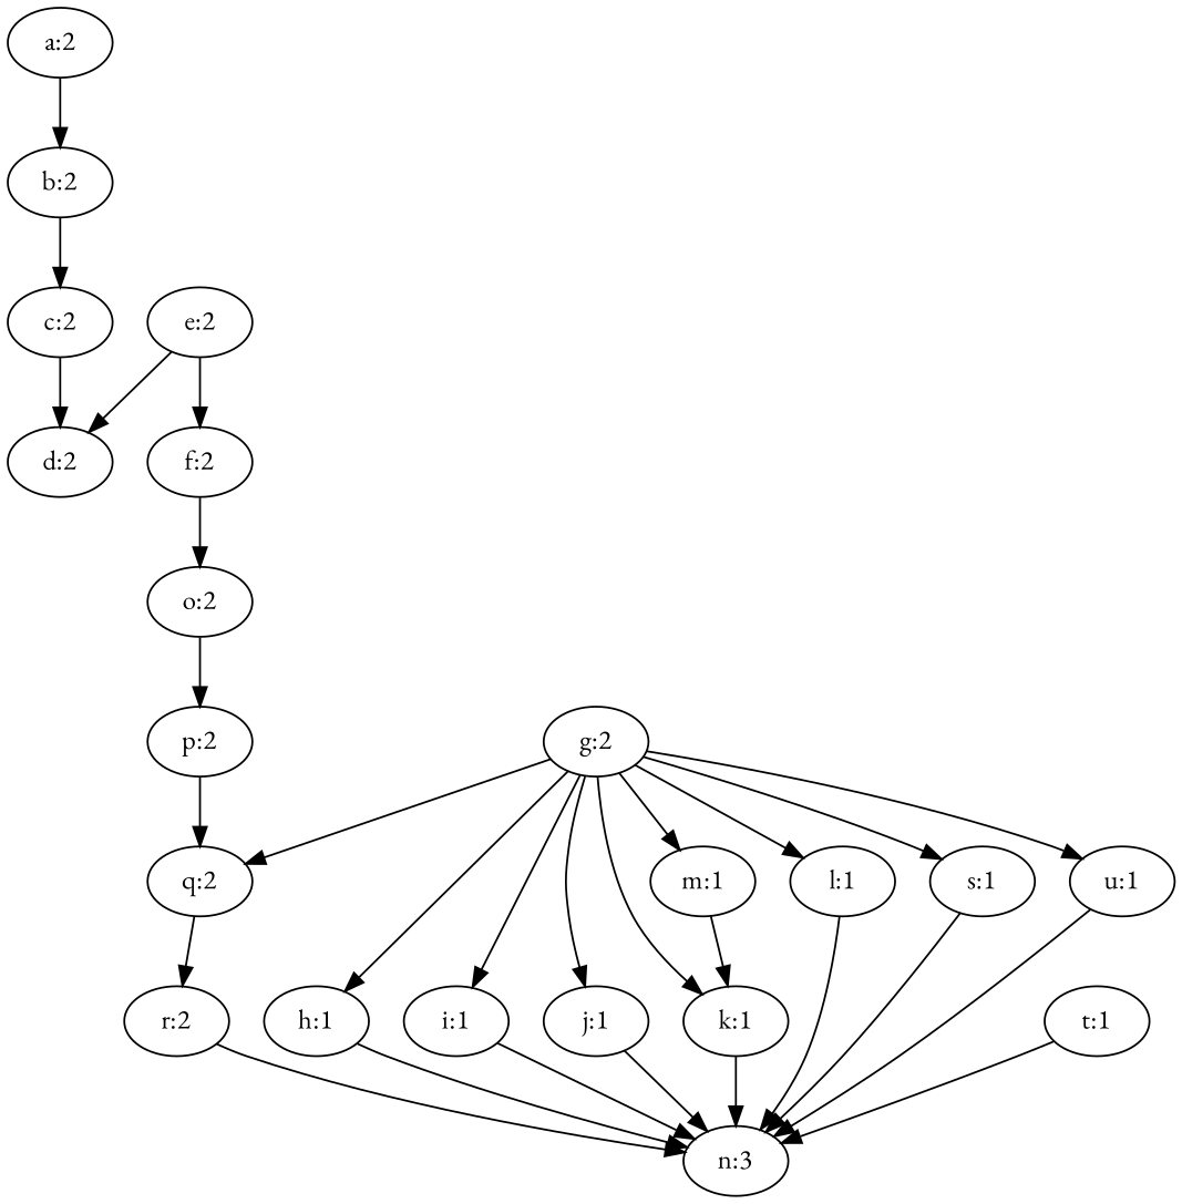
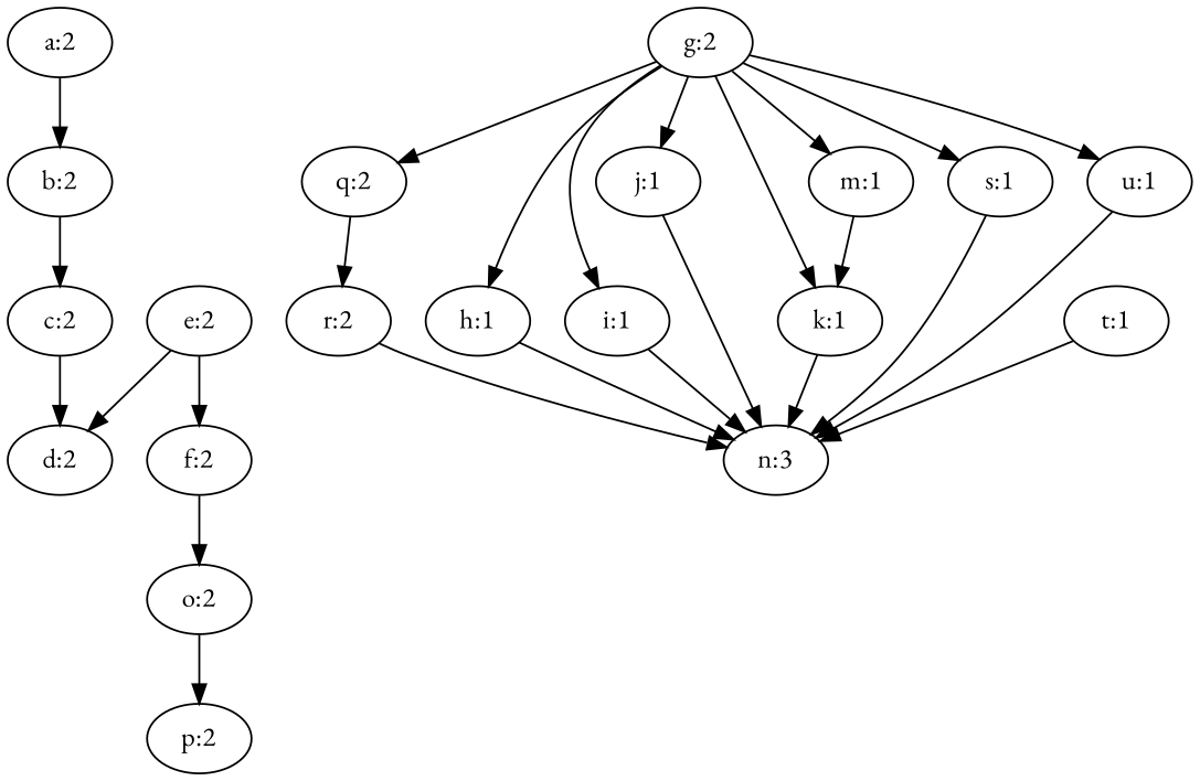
  digraph {
    fontname="EB Garamond"
    node [fontname="EB Garamond"]
    edge [fontname="EB Garamond"]
    n1 [label="a:2"]
    n2 [label="b:2"]
    n3 [label="c:2"]
    n4 [label="d:2"]
    n5 [label="e:2"]
    n6 [label="f:2"]
    n7 [label="o:2"]
    n8 [label="p:2"]
    n9 [label="q:2"]
    n10 [label="r:2"]
    n11 [label="n:3"]
    n12 [label="g:2"]
    n13 [label="h:1"]
    n14 [label="i:1"]
    n15 [label="j:1"]
    n16 [label="k:1"]
-   n17 [label="l:1"]
    n18 [label="m:1"]
    n19 [label="s:1"]
    n20 [label="u:1"]
    n21 [label="t:1"]
    n1 -> n2
    n2 -> n3
    n3 -> n4
    n5 -> n4
    n5 -> n6
    n6 -> n7
    n7 -> n8
-   n8 -> n9
    n9 -> n10
    n10 -> n11
    n12 -> n9
    n12 -> n13
    n12 -> n14
    n12 -> n15
    n12 -> n16
-   n12 -> n17
    n12 -> n18
    n12 -> n19
    n12 -> n20
    n13 -> n11
    n14 -> n11
    n15 -> n11
    n16 -> n11
-   n17 -> n11
    n18 -> n16
    n19 -> n11
    n20 -> n11
    n21 -> n11
  }
